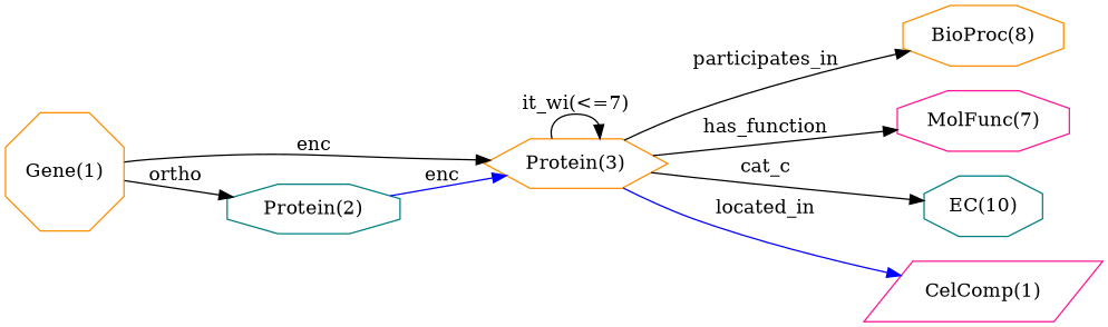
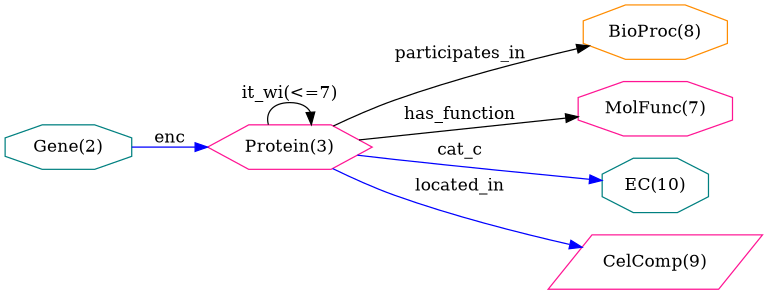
  digraph {
    rankdir=LR
    node [color=darkorange shape=octagon]
    edge [color=black]
    "BioProc(8)" [height=0.61111 width=1.5966]
    "MolFunc(7)" [color=deeppink height=0.61111 width=1.7]
    "EC(10)" [color=teal height=0.61111 width=1.1977]
-   "CelComp(9)" [color=deeppink height=0.61111 shape=parallelogram width=1.7443 label="CelComp(1)"]
-   "Gene(1)" [height=1.1966 width=1.1966]
-   "Protein(3)" [height=0.5 shape=hexagon width=1.2768]
-   "Gene(2)" [color=teal height=0.5 width=1.0855 label="Protein(2)"]
-   "Gene(1)" -> "Protein(3)" [label=enc]
-   "Gene(1)" -> "Gene(2)" [label=ortho]
+   "CelComp(9)" [color=deeppink height=0.61111 shape=parallelogram width=1.7443]
+   "Protein(3)" [color=deeppink height=0.5 shape=hexagon width=1.2768]
+   "Gene(2)" [color=teal height=0.5 width=1.0855]
    "Protein(3)" -> "BioProc(8)" [label=participates_in]
    "Protein(3)" -> "MolFunc(7)" [label=has_function]
-   "Protein(3)" -> "EC(10)" [label=cat_c]
+   "Protein(3)" -> "EC(10)" [color=blue label=cat_c]
    "Protein(3)" -> "CelComp(9)" [color=blue label=located_in]
    "Protein(3)" -> "Protein(3)" [label="it_wi(<=7)"]
    "Gene(2)" -> "Protein(3)" [color=blue label=enc]
  }
